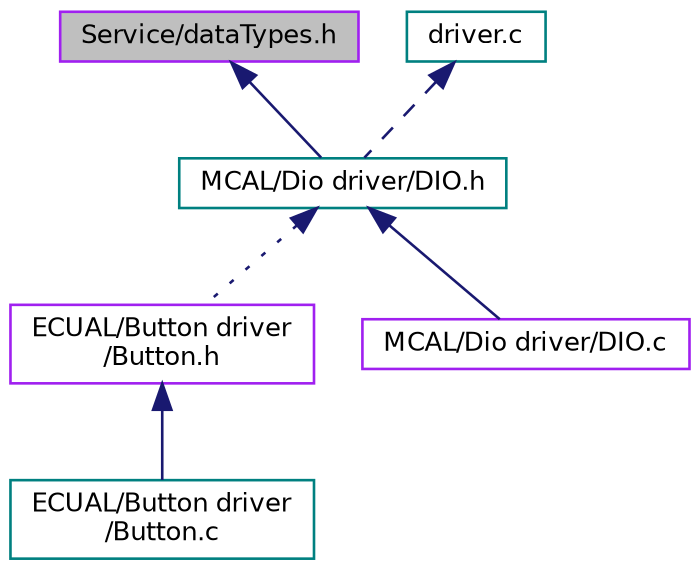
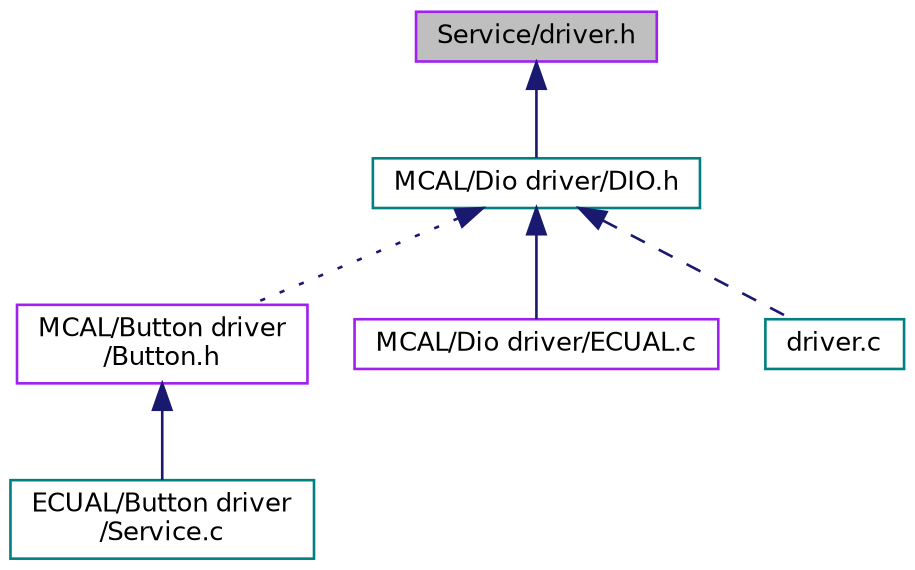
  digraph {
    fontname="DejaVu Sans"
    node [color=purple fillcolor=white fontname="DejaVu Sans" fontsize=10 shape=record style=filled]
    edge [color=midnightblue dir=back fontname="DejaVu Sans" fontsize=10 labelfontname=Helvetica labelfontsize=10 style=solid]
-   n1 [fillcolor=grey75 fontcolor=black height=0.2 label="Service/dataTypes.h" width=0.4]
+   n1 [fillcolor=grey75 fontcolor=black height=0.2 label="Service/driver.h" width=0.4]
    n2 [color=teal height=0.2 label="MCAL/Dio driver/DIO.h" width=0.4]
-   n3 [height=0.2 label="ECUAL/Button driver\l/Button.h" width=0.4]
-   n4 [height=0.2 label="MCAL/Dio driver/DIO.c" width=0.4]
+   n3 [height=0.2 label="MCAL/Button driver\l/Button.h" width=0.4]
+   n4 [height=0.2 label="MCAL/Dio driver/ECUAL.c" width=0.4]
    n5 [color=teal height=0.2 label="driver.c" width=0.4]
-   n6 [color=teal height=0.2 label="ECUAL/Button driver\l/Button.c" width=0.4]
+   n6 [color=teal height=0.2 label="ECUAL/Button driver\l/Service.c" width=0.4]
    n1 -> n2
    n2 -> n3 [style=dotted]
    n2 -> n4
-   n5 -> n2 [style=dashed]
+   n2 -> n5 [style=dashed]
    n3 -> n6
  }
